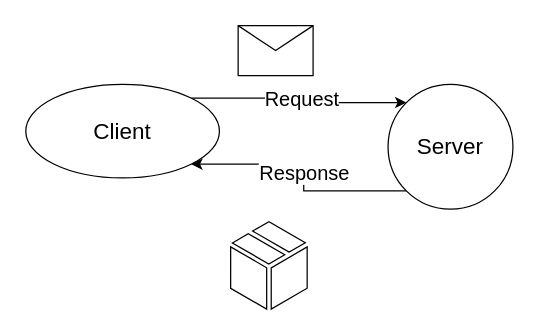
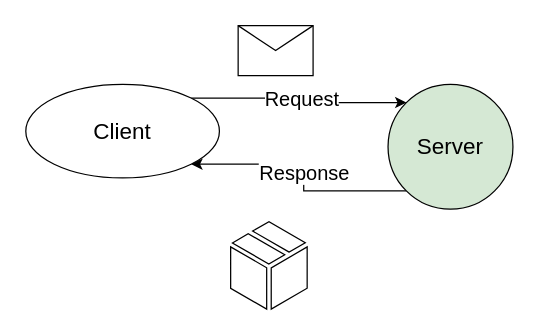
  <mxCell id="0" />
  <mxCell id="1" parent="0" />
  <mxCell id="2" style="edgeStyle=orthogonalEdgeStyle;rounded=0;orthogonalLoop=1;jettySize=auto;html=1;exitX=1;exitY=0;exitDx=0;exitDy=0;entryX=0;entryY=0;entryDx=0;entryDy=0;" edge="1" parent="1" source="4" target="7"><mxGeometry relative="1" as="geometry" /></mxCell>
  <mxCell id="3" value="Request" style="edgeLabel;html=1;align=center;verticalAlign=middle;resizable=0;points=[];fontSize=16;" vertex="1" connectable="0" parent="2"><mxGeometry relative="1" as="geometry"><mxPoint as="offset" /></mxGeometry></mxCell>
  <mxCell id="4" value="Client" style="ellipse;whiteSpace=wrap;html=1;aspect=fixed;fontSize=18;" vertex="1" parent="1"><mxGeometry x="20" y="67" width="155" height="75" as="geometry" /></mxCell>
  <mxCell id="5" style="edgeStyle=orthogonalEdgeStyle;rounded=0;orthogonalLoop=1;jettySize=auto;html=1;exitX=0;exitY=1;exitDx=0;exitDy=0;entryX=1;entryY=1;entryDx=0;entryDy=0;" edge="1" parent="1" source="7" target="4"><mxGeometry relative="1" as="geometry" /></mxCell>
  <mxCell id="6" value="Response" style="edgeLabel;html=1;align=center;verticalAlign=middle;resizable=0;points=[];fontSize=16;" vertex="1" connectable="0" parent="5"><mxGeometry relative="1" as="geometry"><mxPoint as="offset" /></mxGeometry></mxCell>
- <mxCell id="7" value="Server" style="ellipse;whiteSpace=wrap;html=1;aspect=fixed;fontSize=18;" vertex="1" parent="1"><mxGeometry x="310" y="67" width="100" height="100" as="geometry" /></mxCell>
+ <mxCell id="7" value="Server" style="ellipse;whiteSpace=wrap;html=1;aspect=fixed;fontSize=18;fillColor=#d5e8d4;" vertex="1" parent="1"><mxGeometry x="310" y="67" width="100" height="100" as="geometry" /></mxCell>
  <mxCell id="8" value="" style="shape=message;html=1;html=1;outlineConnect=0;labelPosition=center;verticalLabelPosition=bottom;align=center;verticalAlign=top;" vertex="1" parent="1"><mxGeometry x="190" y="20" width="60" height="40" as="geometry" /></mxCell>
  <mxCell id="9" value="" style="verticalLabelPosition=bottom;html=1;verticalAlign=top;align=center;shape=mxgraph.azure.cloud_service_package_file;" vertex="1" parent="1"><mxGeometry x="184" y="177" width="61.25" height="70" as="geometry" /></mxCell>
